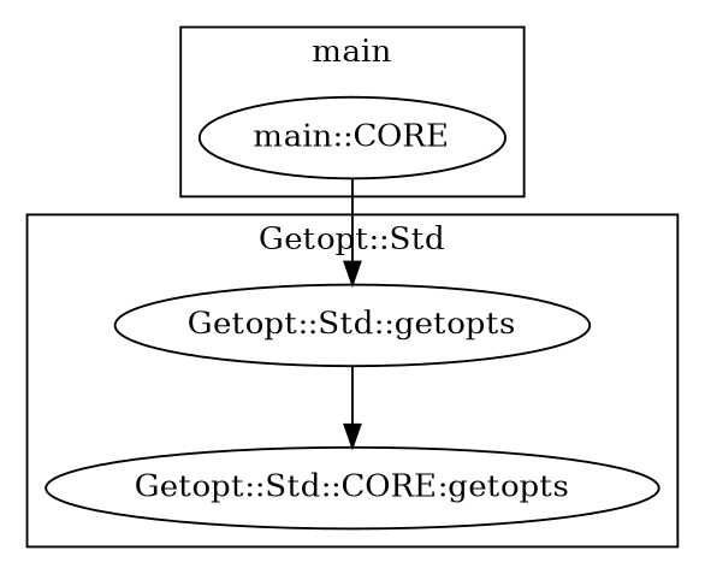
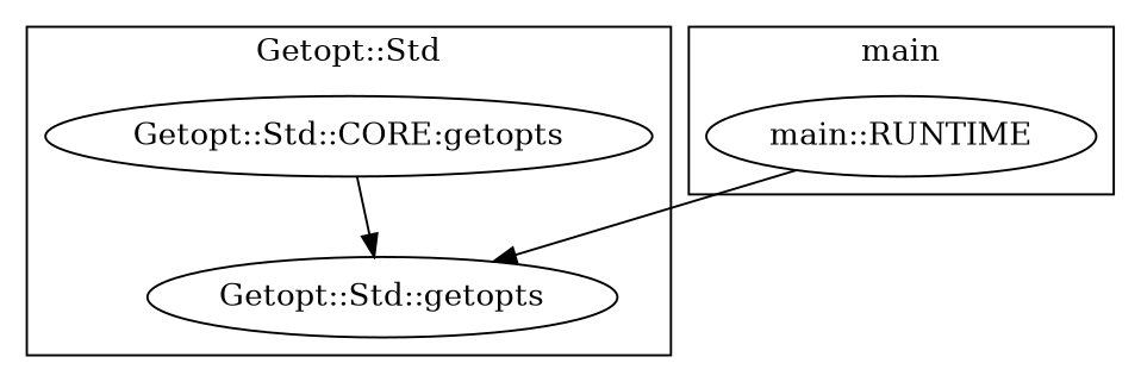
  digraph {
    "Getopt::Std::getopts"
    n2 [label="Getopt::Std::CORE:getopts"]
-   "main::RUNTIME" [label="main::CORE"]
+   "main::RUNTIME"
    subgraph cluster_1 {
      label="Getopt::Std"
      "Getopt::Std::getopts"
      n2
    }
    subgraph cluster_2 {
      label=main
      "main::RUNTIME"
    }
-   "Getopt::Std::getopts" -> n2
+   n2 -> "Getopt::Std::getopts"
    "main::RUNTIME" -> "Getopt::Std::getopts"
  }
